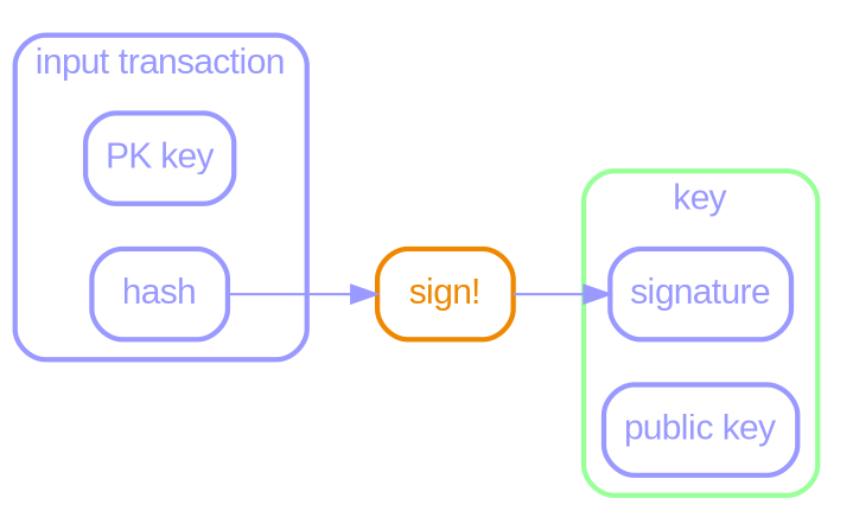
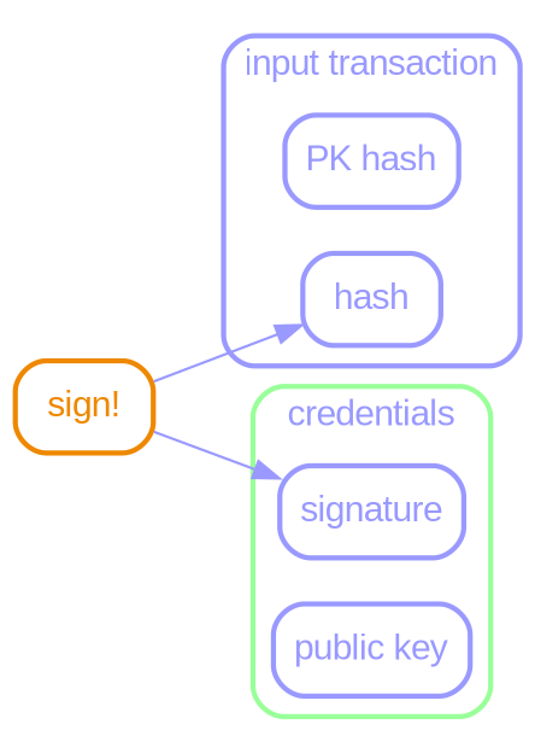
  digraph {
    color="#9999ff"
    compound=true
    fontcolor="#9999ff"
    fontname="Liberation Sans"
    rankdir=LR
    splines=spline
    style="rounded,bold"
    node [color="#9999ff" fontcolor="#9999ff" fontname="Liberation Sans" shape=box style="rounded,bold"]
    edge [color="#9999ff" fontname="Liberation Sans"]
-   "PK hash" [label="PK key"]
+   "PK hash"
    n2 [label=hash]
    signature
    "public key"
    "sign!" [color="#ee8800" fontcolor="#ee8800"]
    subgraph cluster_1 {
      label="input transaction"
      "PK hash"
      n2
    }
    subgraph cluster_2 {
      color="#99ff99"
-     label=key
+     label=credentials
      signature
      "public key"
    }
-   n2 -> "sign!"
+   "sign!" -> n2
    "sign!" -> signature
  }
